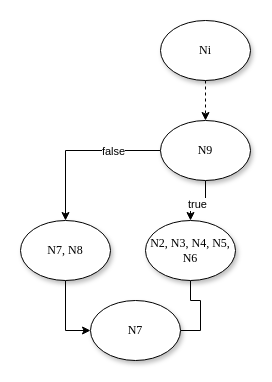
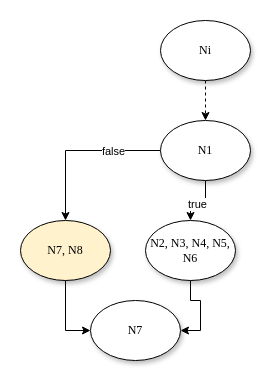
  <mxCell id="0" />
  <mxCell id="1" parent="0" />
  <mxCell id="2" style="edgeStyle=orthogonalEdgeStyle;rounded=0;orthogonalLoop=1;jettySize=auto;html=1;entryX=0.5;entryY=0;entryDx=0;entryDy=0;dashed=1;" edge="1" parent="1" source="3" target="8"><mxGeometry relative="1" as="geometry" /></mxCell>
  <mxCell id="3" value="Ni" style="ellipse;whiteSpace=wrap;html=1;rounded=0;shadow=1;comic=0;labelBackgroundColor=none;strokeWidth=1;fontFamily=Verdana;fontSize=12;align=center;" parent="1" vertex="1"><mxGeometry x="160" y="20" width="90" height="60" as="geometry" /></mxCell>
  <mxCell id="4" style="edgeStyle=orthogonalEdgeStyle;rounded=0;orthogonalLoop=1;jettySize=auto;html=1;entryX=0.5;entryY=0;entryDx=0;entryDy=0;" edge="1" parent="1" source="8" target="10"><mxGeometry relative="1" as="geometry" /></mxCell>
  <mxCell id="5" value="true" style="edgeLabel;html=1;align=center;verticalAlign=middle;resizable=0;points=[];" vertex="1" connectable="0" parent="4"><mxGeometry x="-0.05" y="3" relative="1" as="geometry"><mxPoint x="-3" as="offset" /></mxGeometry></mxCell>
  <mxCell id="6" style="edgeStyle=orthogonalEdgeStyle;rounded=0;orthogonalLoop=1;jettySize=auto;html=1;entryX=0.5;entryY=0;entryDx=0;entryDy=0;" edge="1" parent="1" source="8" target="12"><mxGeometry relative="1" as="geometry" /></mxCell>
  <mxCell id="7" value="false" style="edgeLabel;html=1;align=center;verticalAlign=middle;resizable=0;points=[];" vertex="1" connectable="0" parent="6"><mxGeometry x="-0.2" relative="1" as="geometry"><mxPoint x="18" as="offset" /></mxGeometry></mxCell>
- <mxCell id="8" value="N9" style="ellipse;whiteSpace=wrap;html=1;rounded=0;shadow=1;comic=0;labelBackgroundColor=none;strokeWidth=1;fontFamily=Verdana;fontSize=12;align=center;" vertex="1" parent="1"><mxGeometry x="160" y="120" width="90" height="60" as="geometry" /></mxCell>
- <mxCell id="9" style="edgeStyle=orthogonalEdgeStyle;rounded=0;orthogonalLoop=1;jettySize=auto;html=1;entryX=1;entryY=0.5;entryDx=0;entryDy=0;endArrow=none;" edge="1" parent="1" source="10" target="13"><mxGeometry relative="1" as="geometry" /></mxCell>
+ <mxCell id="8" value="N1" style="ellipse;whiteSpace=wrap;html=1;rounded=0;shadow=1;comic=0;labelBackgroundColor=none;strokeWidth=1;fontFamily=Verdana;fontSize=12;align=center;" vertex="1" parent="1"><mxGeometry x="160" y="120" width="90" height="60" as="geometry" /></mxCell>
+ <mxCell id="9" style="edgeStyle=orthogonalEdgeStyle;rounded=0;orthogonalLoop=1;jettySize=auto;html=1;entryX=1;entryY=0.5;entryDx=0;entryDy=0;" edge="1" parent="1" source="10" target="13"><mxGeometry relative="1" as="geometry" /></mxCell>
  <mxCell id="10" value="N2, N3, N4, N5, N6" style="ellipse;whiteSpace=wrap;html=1;rounded=0;shadow=1;comic=0;labelBackgroundColor=none;strokeWidth=1;fontFamily=Verdana;fontSize=12;align=center;" vertex="1" parent="1"><mxGeometry x="145" y="220" width="90" height="60" as="geometry" /></mxCell>
  <mxCell id="11" style="edgeStyle=orthogonalEdgeStyle;rounded=0;orthogonalLoop=1;jettySize=auto;html=1;exitX=0.5;exitY=1;exitDx=0;exitDy=0;entryX=0;entryY=0.5;entryDx=0;entryDy=0;" edge="1" parent="1" source="12" target="13"><mxGeometry relative="1" as="geometry" /></mxCell>
- <mxCell id="12" value="N7, N8" style="ellipse;whiteSpace=wrap;html=1;rounded=0;shadow=1;comic=0;labelBackgroundColor=none;strokeWidth=1;fontFamily=Verdana;fontSize=12;align=center;" vertex="1" parent="1"><mxGeometry x="20" y="220" width="90" height="60" as="geometry" /></mxCell>
+ <mxCell id="12" value="N7, N8" style="ellipse;whiteSpace=wrap;html=1;rounded=0;shadow=1;comic=0;labelBackgroundColor=none;strokeWidth=1;fontFamily=Verdana;fontSize=12;align=center;fillColor=#fff2cc;" vertex="1" parent="1"><mxGeometry x="20" y="220" width="90" height="60" as="geometry" /></mxCell>
  <mxCell id="13" value="N7" style="ellipse;whiteSpace=wrap;html=1;rounded=0;shadow=1;comic=0;labelBackgroundColor=none;strokeWidth=1;fontFamily=Verdana;fontSize=12;align=center;" vertex="1" parent="1"><mxGeometry x="90" y="300" width="90" height="60" as="geometry" /></mxCell>
